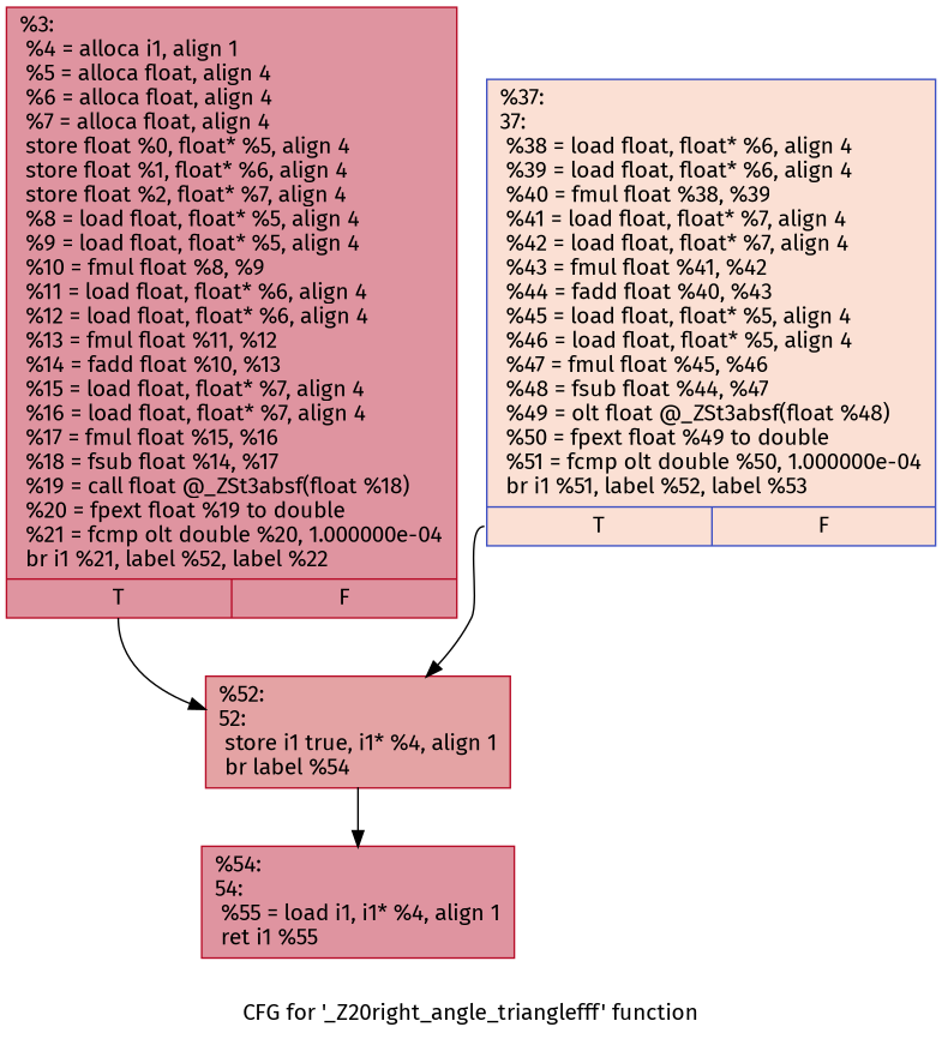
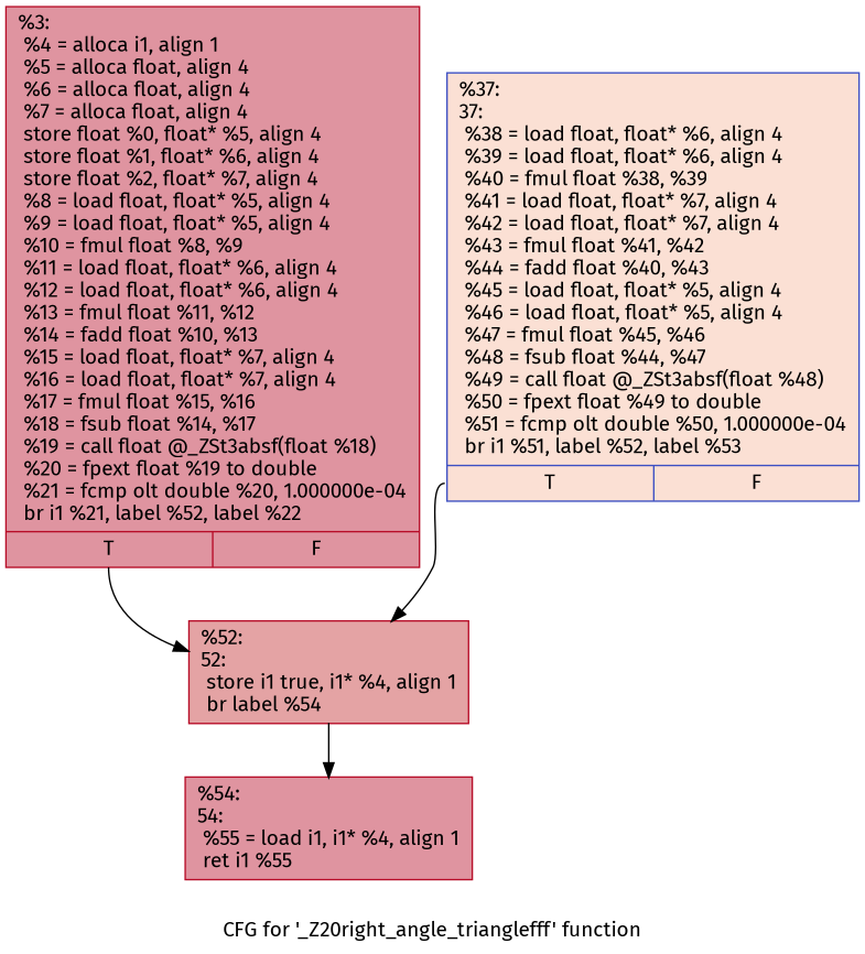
  digraph {
    fontname="Fira Sans"
    label="CFG for '_Z20right_angle_trianglefff' function"
    node [color="#b70d28ff" fillcolor="#b70d2870" fontname="Fira Sans" shape=record style=filled]
    edge [fontname="Fira Sans" tailport=s0]
    n1 [label="{%3:\l  %4 = alloca i1, align 1\l  %5 = alloca float, align 4\l  %6 = alloca float, align 4\l  %7 = alloca float, align 4\l  store float %0, float* %5, align 4\l  store float %1, float* %6, align 4\l  store float %2, float* %7, align 4\l  %8 = load float, float* %5, align 4\l  %9 = load float, float* %5, align 4\l  %10 = fmul float %8, %9\l  %11 = load float, float* %6, align 4\l  %12 = load float, float* %6, align 4\l  %13 = fmul float %11, %12\l  %14 = fadd float %10, %13\l  %15 = load float, float* %7, align 4\l  %16 = load float, float* %7, align 4\l  %17 = fmul float %15, %16\l  %18 = fsub float %14, %17\l  %19 = call float @_ZSt3absf(float %18)\l  %20 = fpext float %19 to double\l  %21 = fcmp olt double %20, 1.000000e-04\l  br i1 %21, label %52, label %22\l|{<s0>T|<s1>F}}"]
    n2 [fillcolor="#c32e3170" label="{%52:\l52:                                               \l  store i1 true, i1* %4, align 1\l  br label %54\l}"]
    n3 [label="{%54:\l54:                                               \l  %55 = load i1, i1* %4, align 1\l  ret i1 %55\l}"]
-   n4 [color="#3d50c3ff" fillcolor="#f7b99e70" label="{%37:\l37:                                               \l  %38 = load float, float* %6, align 4\l  %39 = load float, float* %6, align 4\l  %40 = fmul float %38, %39\l  %41 = load float, float* %7, align 4\l  %42 = load float, float* %7, align 4\l  %43 = fmul float %41, %42\l  %44 = fadd float %40, %43\l  %45 = load float, float* %5, align 4\l  %46 = load float, float* %5, align 4\l  %47 = fmul float %45, %46\l  %48 = fsub float %44, %47\l  %49 = olt float @_ZSt3absf(float %48)\l  %50 = fpext float %49 to double\l  %51 = fcmp olt double %50, 1.000000e-04\l  br i1 %51, label %52, label %53\l|{<s0>T|<s1>F}}"]
+   n4 [color="#3d50c3ff" fillcolor="#f7b99e70" label="{%37:\l37:                                               \l  %38 = load float, float* %6, align 4\l  %39 = load float, float* %6, align 4\l  %40 = fmul float %38, %39\l  %41 = load float, float* %7, align 4\l  %42 = load float, float* %7, align 4\l  %43 = fmul float %41, %42\l  %44 = fadd float %40, %43\l  %45 = load float, float* %5, align 4\l  %46 = load float, float* %5, align 4\l  %47 = fmul float %45, %46\l  %48 = fsub float %44, %47\l  %49 = call float @_ZSt3absf(float %48)\l  %50 = fpext float %49 to double\l  %51 = fcmp olt double %50, 1.000000e-04\l  br i1 %51, label %52, label %53\l|{<s0>T|<s1>F}}"]
    n1 -> n2
    n2 -> n3
    n4 -> n2
  }
